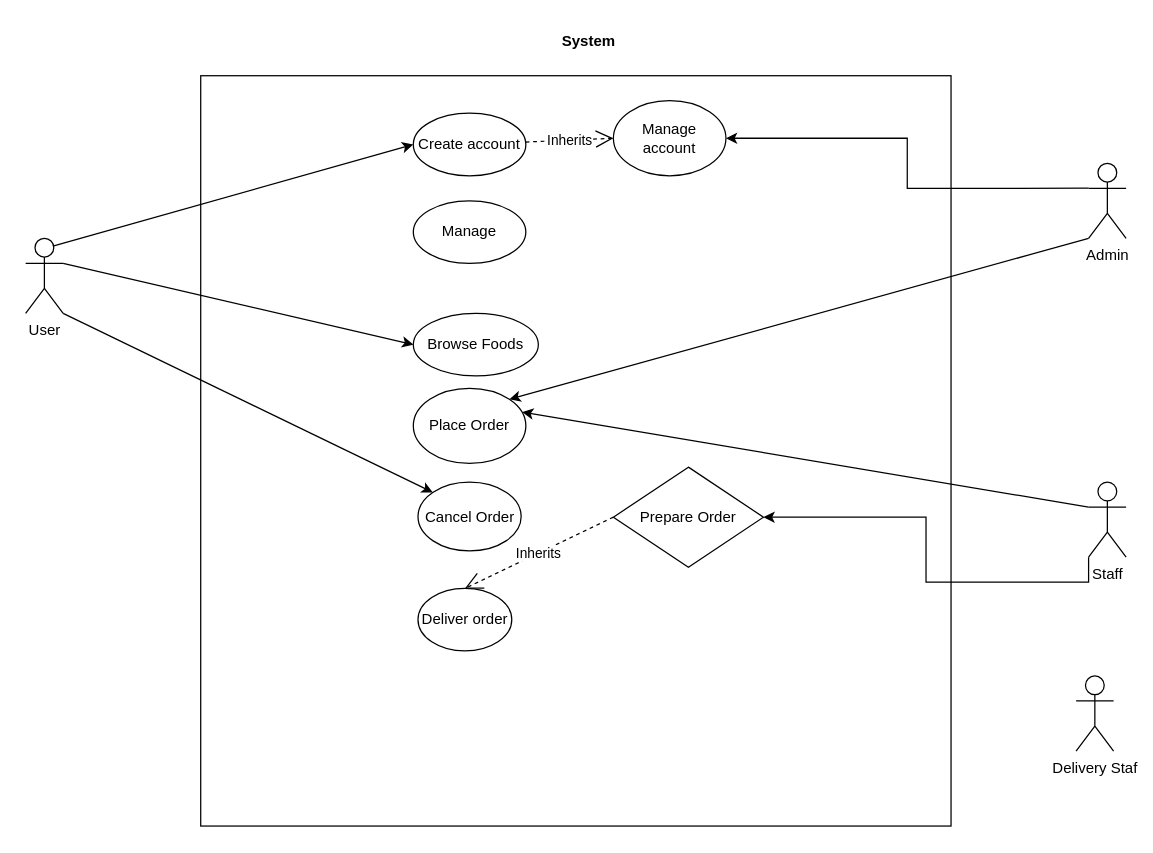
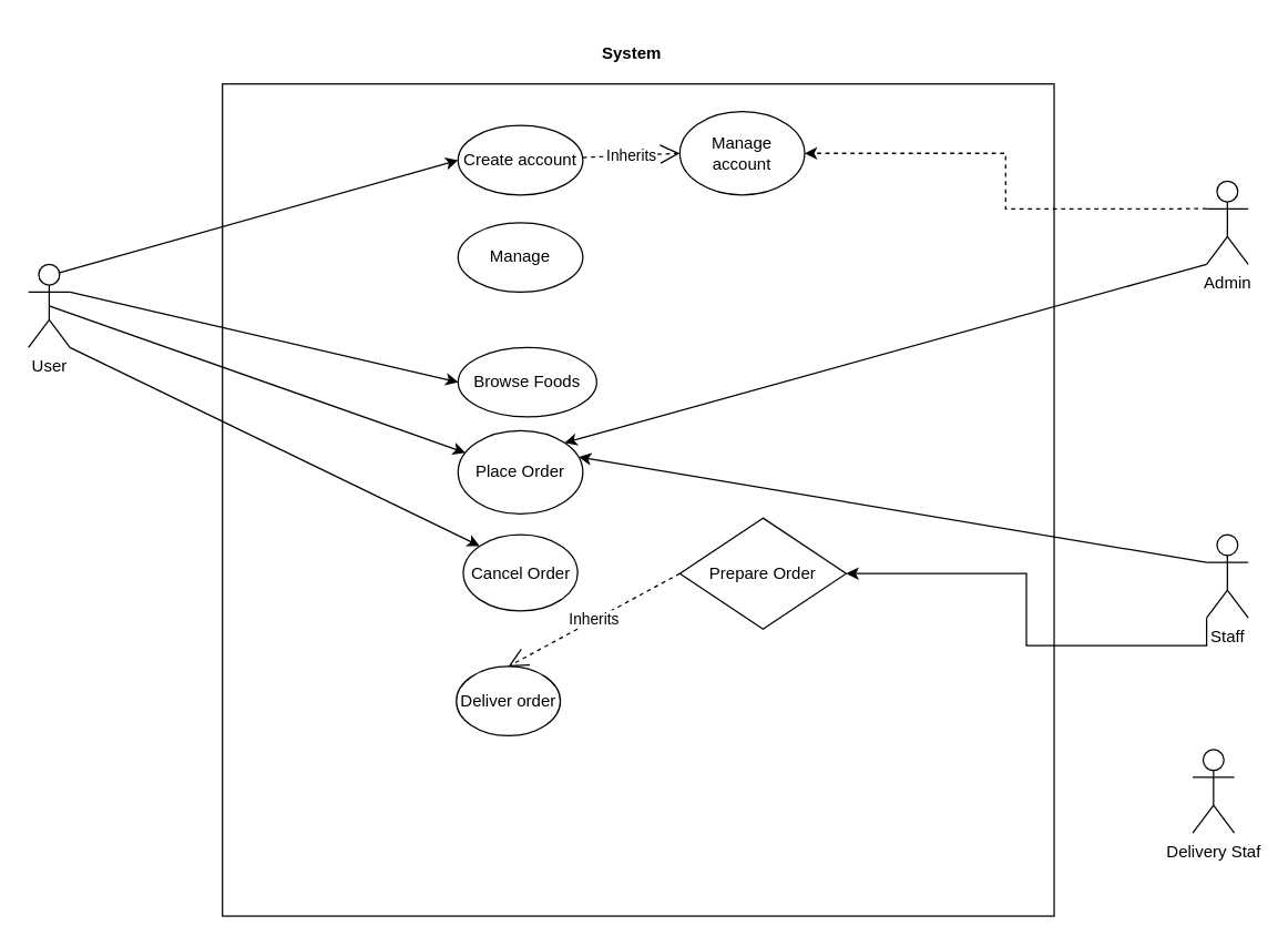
  <mxCell id="0" />
  <mxCell id="1" parent="0" />
  <mxCell id="2" value="" style="whiteSpace=wrap;html=1;aspect=fixed;" vertex="1" parent="1"><mxGeometry x="160" y="60" width="600" height="600" as="geometry" /></mxCell>
  <mxCell id="3" value="User&lt;br&gt;" style="shape=umlActor;verticalLabelPosition=bottom;verticalAlign=top;html=1;outlineConnect=0;" vertex="1" parent="1"><mxGeometry x="20" y="190" width="30" height="60" as="geometry" /></mxCell>
- <mxCell id="4" style="edgeStyle=orthogonalEdgeStyle;rounded=0;orthogonalLoop=1;jettySize=auto;html=1;exitX=0;exitY=0.333;exitDx=0;exitDy=0;exitPerimeter=0;entryX=1;entryY=0.5;entryDx=0;entryDy=0;" edge="1" parent="1" source="5" target="10"><mxGeometry relative="1" as="geometry" /></mxCell>
+ <mxCell id="4" style="edgeStyle=orthogonalEdgeStyle;rounded=0;orthogonalLoop=1;jettySize=auto;html=1;exitX=0;exitY=0.333;exitDx=0;exitDy=0;exitPerimeter=0;entryX=1;entryY=0.5;entryDx=0;entryDy=0;dashed=1;" edge="1" parent="1" source="5" target="10"><mxGeometry relative="1" as="geometry" /></mxCell>
  <mxCell id="5" value="Admin" style="shape=umlActor;verticalLabelPosition=bottom;verticalAlign=top;html=1;outlineConnect=0;" vertex="1" parent="1"><mxGeometry x="870" y="130" width="30" height="60" as="geometry" /></mxCell>
  <mxCell id="6" style="edgeStyle=orthogonalEdgeStyle;rounded=0;orthogonalLoop=1;jettySize=auto;html=1;exitX=0;exitY=1;exitDx=0;exitDy=0;exitPerimeter=0;" edge="1" parent="1" source="7" target="15"><mxGeometry relative="1" as="geometry" /></mxCell>
  <mxCell id="7" value="Staff" style="shape=umlActor;verticalLabelPosition=bottom;verticalAlign=top;html=1;outlineConnect=0;" vertex="1" parent="1"><mxGeometry x="870" y="385" width="30" height="60" as="geometry" /></mxCell>
  <mxCell id="8" value="Manage" style="ellipse;whiteSpace=wrap;html=1;" vertex="1" parent="1"><mxGeometry x="330" y="160" width="90" height="50" as="geometry" /></mxCell>
  <mxCell id="9" value="Create account" style="ellipse;whiteSpace=wrap;html=1;" vertex="1" parent="1"><mxGeometry x="330" y="90" width="90" height="50" as="geometry" /></mxCell>
  <mxCell id="10" value="Manage account" style="ellipse;whiteSpace=wrap;html=1;" vertex="1" parent="1"><mxGeometry x="490" y="80" width="90" height="60" as="geometry" /></mxCell>
  <mxCell id="11" value="Inherits" style="endArrow=open;endSize=12;dashed=1;html=1;rounded=0;entryX=0;entryY=0.5;entryDx=0;entryDy=0;" edge="1" parent="1" source="9" target="10"><mxGeometry width="160" relative="1" as="geometry"><mxPoint x="320" y="125" as="sourcePoint" /><mxPoint x="385" y="170" as="targetPoint" /></mxGeometry></mxCell>
  <mxCell id="12" value="Browse Foods" style="ellipse;whiteSpace=wrap;html=1;" vertex="1" parent="1"><mxGeometry x="330" y="250" width="100" height="50" as="geometry" /></mxCell>
  <mxCell id="13" value="Place Order" style="ellipse;whiteSpace=wrap;html=1;" vertex="1" parent="1"><mxGeometry x="330" y="310" width="90" height="60" as="geometry" /></mxCell>
  <mxCell id="14" value="Cancel Order" style="ellipse;whiteSpace=wrap;html=1;" vertex="1" parent="1"><mxGeometry x="333.75" y="385" width="82.5" height="55" as="geometry" /></mxCell>
  <mxCell id="15" value="Prepare Order" style="rhombus;whiteSpace=wrap;html=1;" vertex="1" parent="1"><mxGeometry x="490" y="373" width="120" height="80" as="geometry" /></mxCell>
  <mxCell id="16" value="" style="endArrow=classic;html=1;rounded=0;exitX=0;exitY=1;exitDx=0;exitDy=0;exitPerimeter=0;entryX=1;entryY=0;entryDx=0;entryDy=0;" edge="1" parent="1" source="5" target="13"><mxGeometry width="50" height="50" relative="1" as="geometry"><mxPoint x="440" y="380" as="sourcePoint" /><mxPoint x="490" y="330" as="targetPoint" /></mxGeometry></mxCell>
+ <mxCell id="17" value="" style="endArrow=classic;html=1;rounded=0;exitX=0.5;exitY=0.5;exitDx=0;exitDy=0;exitPerimeter=0;" edge="1" parent="1" source="3" target="13"><mxGeometry width="50" height="50" relative="1" as="geometry"><mxPoint x="80" y="445" as="sourcePoint" /><mxPoint x="130" y="395" as="targetPoint" /></mxGeometry></mxCell>
  <mxCell id="18" value="" style="endArrow=classic;html=1;rounded=0;entryX=0;entryY=0;entryDx=0;entryDy=0;exitX=1;exitY=1;exitDx=0;exitDy=0;exitPerimeter=0;" edge="1" parent="1" source="3" target="14"><mxGeometry width="50" height="50" relative="1" as="geometry"><mxPoint x="120" y="400" as="sourcePoint" /><mxPoint x="170" y="350" as="targetPoint" /></mxGeometry></mxCell>
  <mxCell id="19" value="" style="endArrow=classic;html=1;rounded=0;exitX=0.75;exitY=0.1;exitDx=0;exitDy=0;exitPerimeter=0;entryX=0;entryY=0.5;entryDx=0;entryDy=0;" edge="1" parent="1" source="3" target="9"><mxGeometry width="50" height="50" relative="1" as="geometry"><mxPoint x="60" y="160" as="sourcePoint" /><mxPoint x="110" y="110" as="targetPoint" /></mxGeometry></mxCell>
  <mxCell id="20" value="" style="endArrow=classic;html=1;rounded=0;exitX=1;exitY=0.333;exitDx=0;exitDy=0;exitPerimeter=0;entryX=0;entryY=0.5;entryDx=0;entryDy=0;" edge="1" parent="1" source="3" target="12"><mxGeometry width="50" height="50" relative="1" as="geometry"><mxPoint x="70" y="390" as="sourcePoint" /><mxPoint x="120" y="340" as="targetPoint" /></mxGeometry></mxCell>
- <mxCell id="21" value="Deliver order" style="ellipse;whiteSpace=wrap;html=1;" vertex="1" parent="1"><mxGeometry x="333.75" y="470" width="75" height="50" as="geometry" /></mxCell>
+ <mxCell id="21" value="Deliver order" style="ellipse;whiteSpace=wrap;html=1;" vertex="1" parent="1"><mxGeometry x="328.75" y="480" width="75" height="50" as="geometry" /></mxCell>
  <mxCell id="22" value="Delivery Staf" style="shape=umlActor;verticalLabelPosition=bottom;verticalAlign=top;html=1;outlineConnect=0;" vertex="1" parent="1"><mxGeometry x="860" y="540" width="30" height="60" as="geometry" /></mxCell>
- <mxCell id="23" value="System" style="text;align=center;fontStyle=1;verticalAlign=middle;spacingLeft=3;spacingRight=3;strokeColor=none;rotatable=0;points=[[0,0.5],[1,0.5]];portConstraint=eastwest;html=1;" vertex="1" parent="1"><mxGeometry x="430" width="80" height="26" as="geometry" y="20" /></mxCell>
+ <mxCell id="23" value="System" style="text;align=center;fontStyle=1;verticalAlign=middle;spacingLeft=3;spacingRight=3;strokeColor=none;rotatable=0;points=[[0,0.5],[1,0.5]];portConstraint=eastwest;html=1;" vertex="1" parent="1"><mxGeometry x="415" y="25" width="80" height="26" as="geometry" /></mxCell>
  <mxCell id="24" value="Inherits" style="endArrow=open;endSize=12;dashed=1;html=1;rounded=0;entryX=0.5;entryY=0;entryDx=0;entryDy=0;exitX=0;exitY=0.5;exitDx=0;exitDy=0;" edge="1" parent="1" source="15" target="21"><mxGeometry width="160" relative="1" as="geometry"><mxPoint x="430" y="351.5" as="sourcePoint" /><mxPoint x="518" y="395" as="targetPoint" /></mxGeometry></mxCell>
  <mxCell id="25" value="" style="endArrow=classic;html=1;rounded=0;exitX=0;exitY=0.333;exitDx=0;exitDy=0;exitPerimeter=0;entryX=1;entryY=0;entryDx=0;entryDy=0;" edge="1" parent="1" source="7"><mxGeometry width="50" height="50" relative="1" as="geometry"><mxPoint x="880" y="200" as="sourcePoint" /><mxPoint x="417" y="329" as="targetPoint" /></mxGeometry></mxCell>
